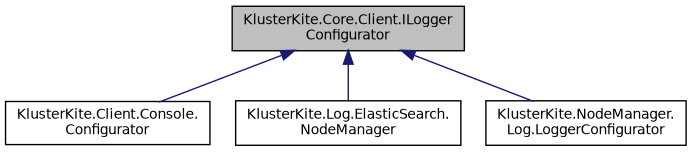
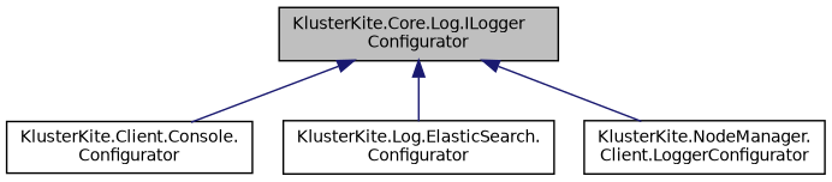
  digraph {
    rankdir=TB
    node [color=black fillcolor=white fontname=Helvetica fontsize=10 shape=record style=filled]
    edge [color=midnightblue dir=back fontname=Helvetica fontsize=10 labelfontname=Helvetica labelfontsize=10 style=solid]
-   n1 [fillcolor=grey75 fontcolor=black height=0.2 label="KlusterKite.Core.Client.ILogger\lConfigurator" width=0.4]
+   n1 [fillcolor=grey75 fontcolor=black height=0.2 label="KlusterKite.Core.Log.ILogger\lConfigurator" width=0.4]
    n2 [height=0.2 label="KlusterKite.Client.Console.\lConfigurator" width=0.4]
-   n3 [height=0.2 label="KlusterKite.Log.ElasticSearch.\lNodeManager" width=0.4]
-   n4 [height=0.2 label="KlusterKite.NodeManager.\lLog.LoggerConfigurator" width=0.4]
+   n3 [height=0.2 label="KlusterKite.Log.ElasticSearch.\lConfigurator" width=0.4]
+   n4 [height=0.2 label="KlusterKite.NodeManager.\lClient.LoggerConfigurator" width=0.4]
    n1 -> n2
    n1 -> n3
    n1 -> n4
  }
